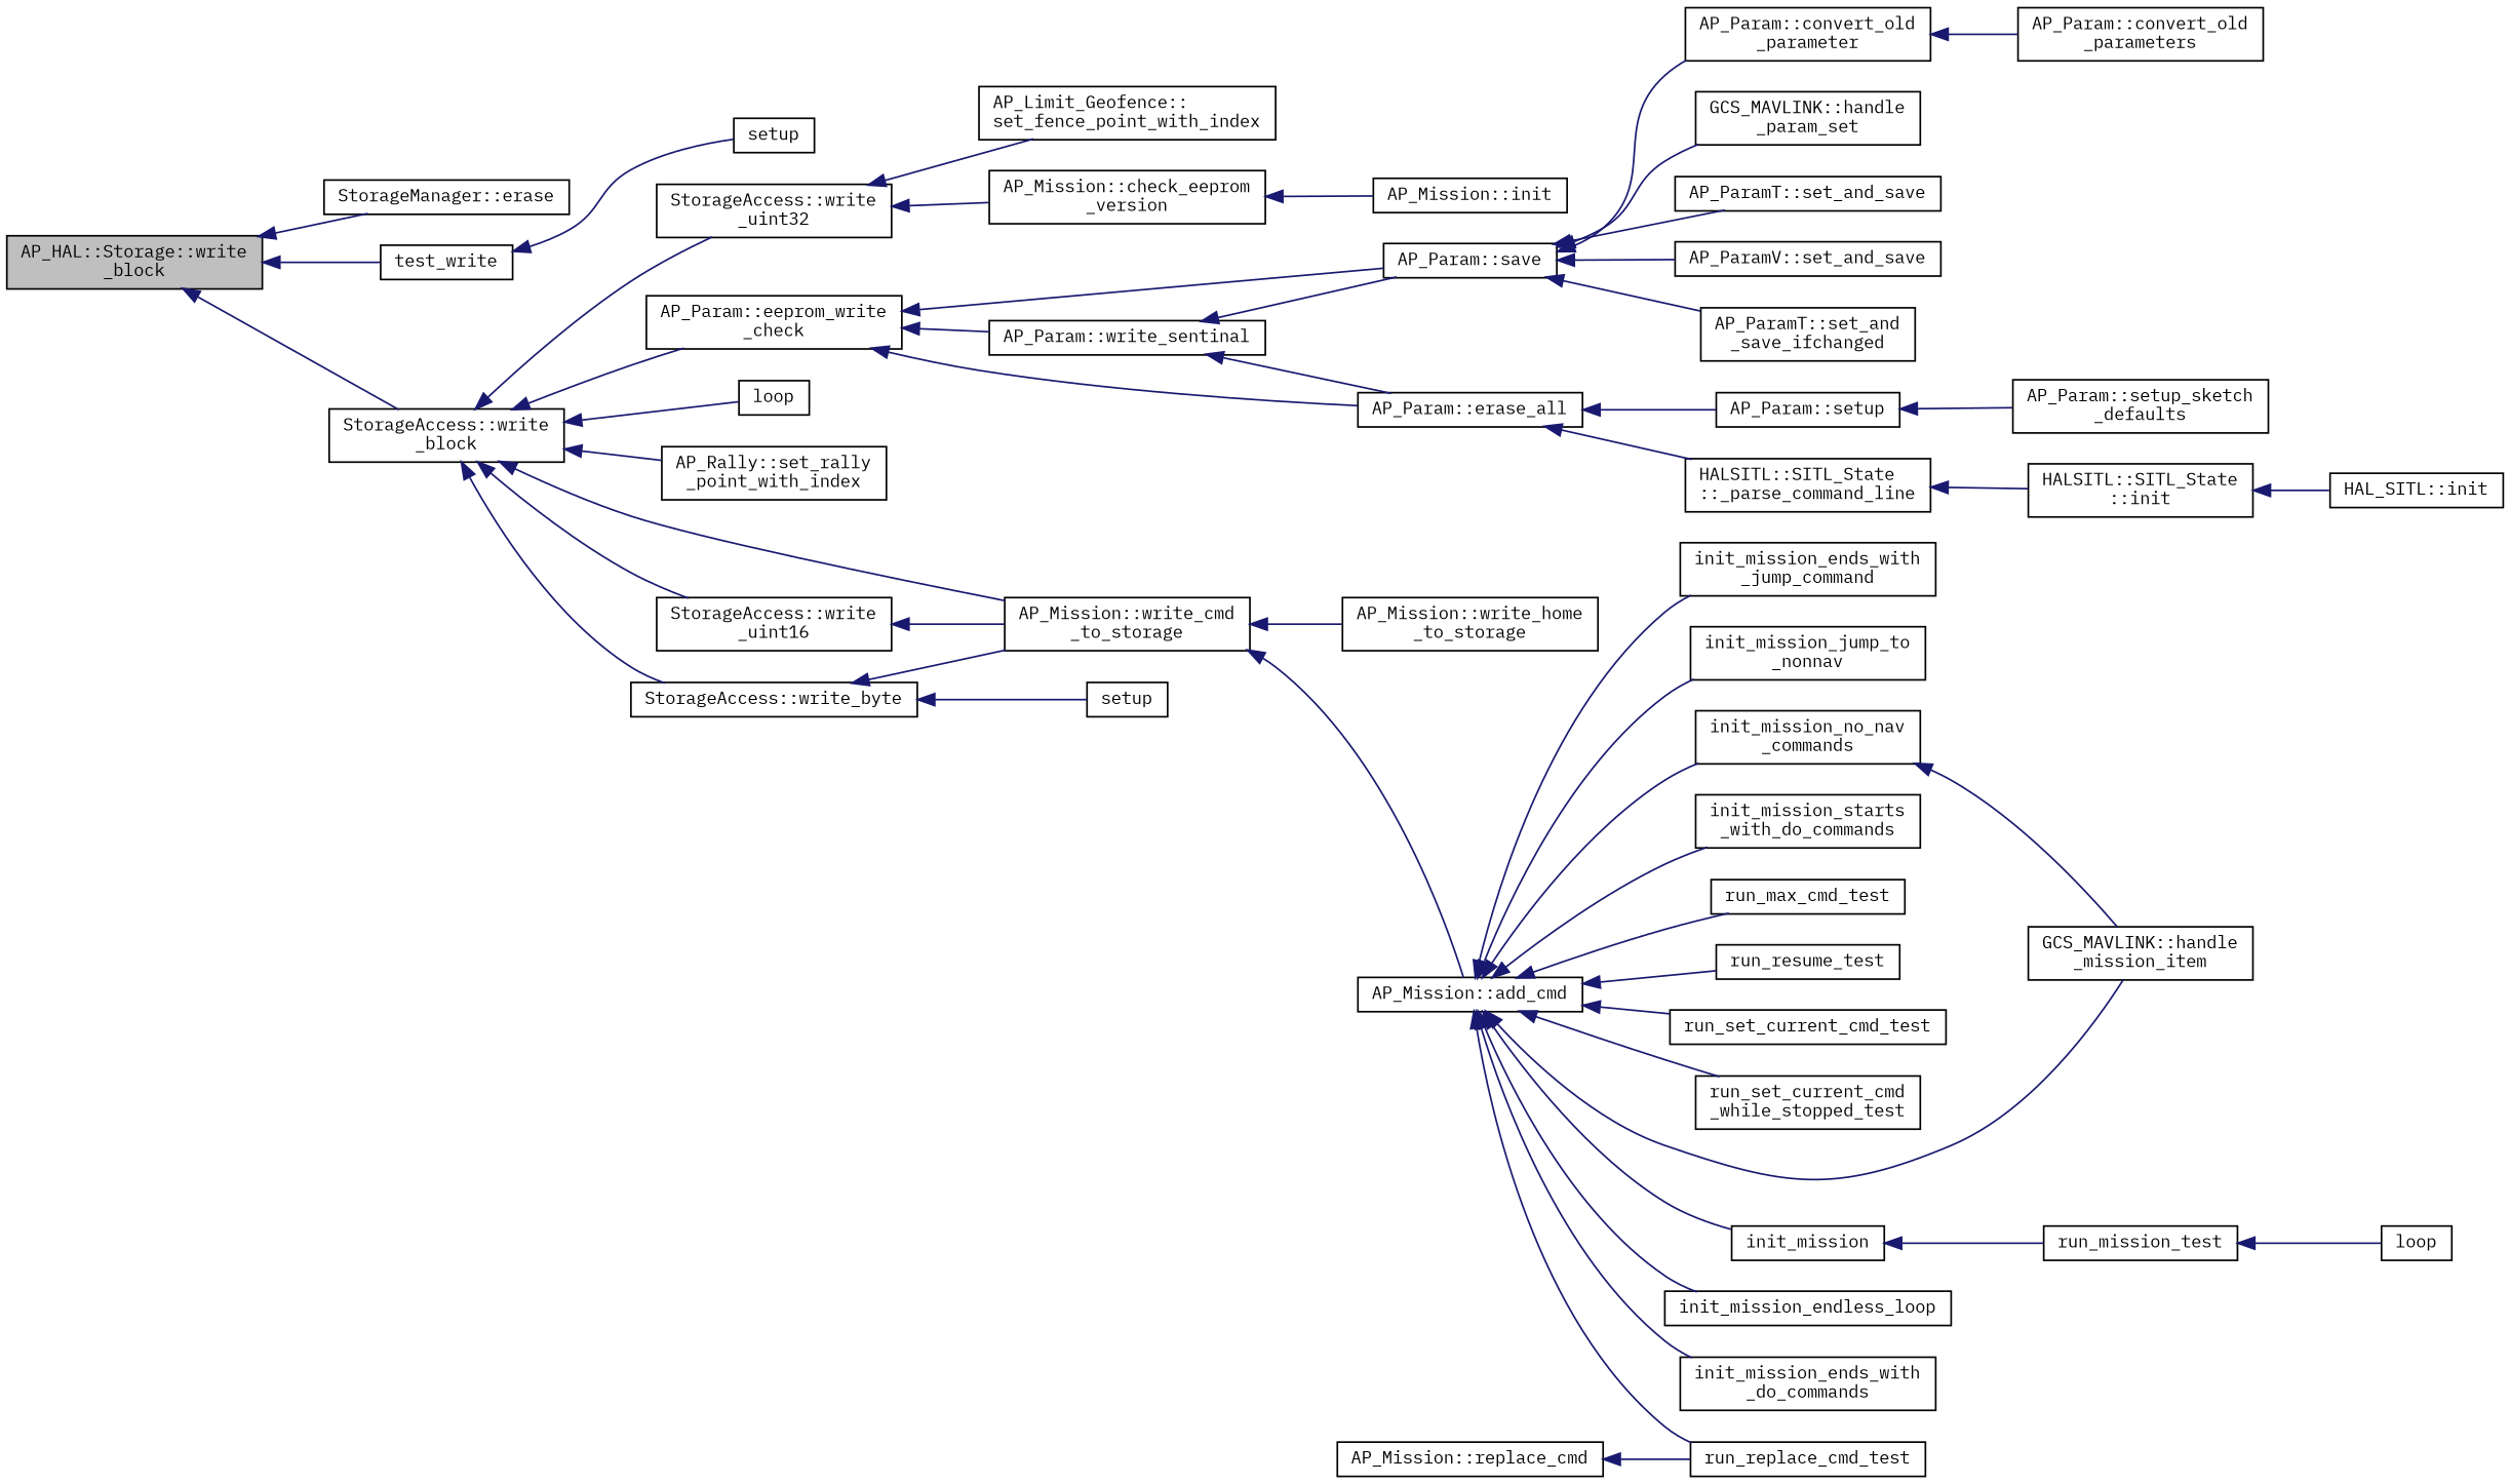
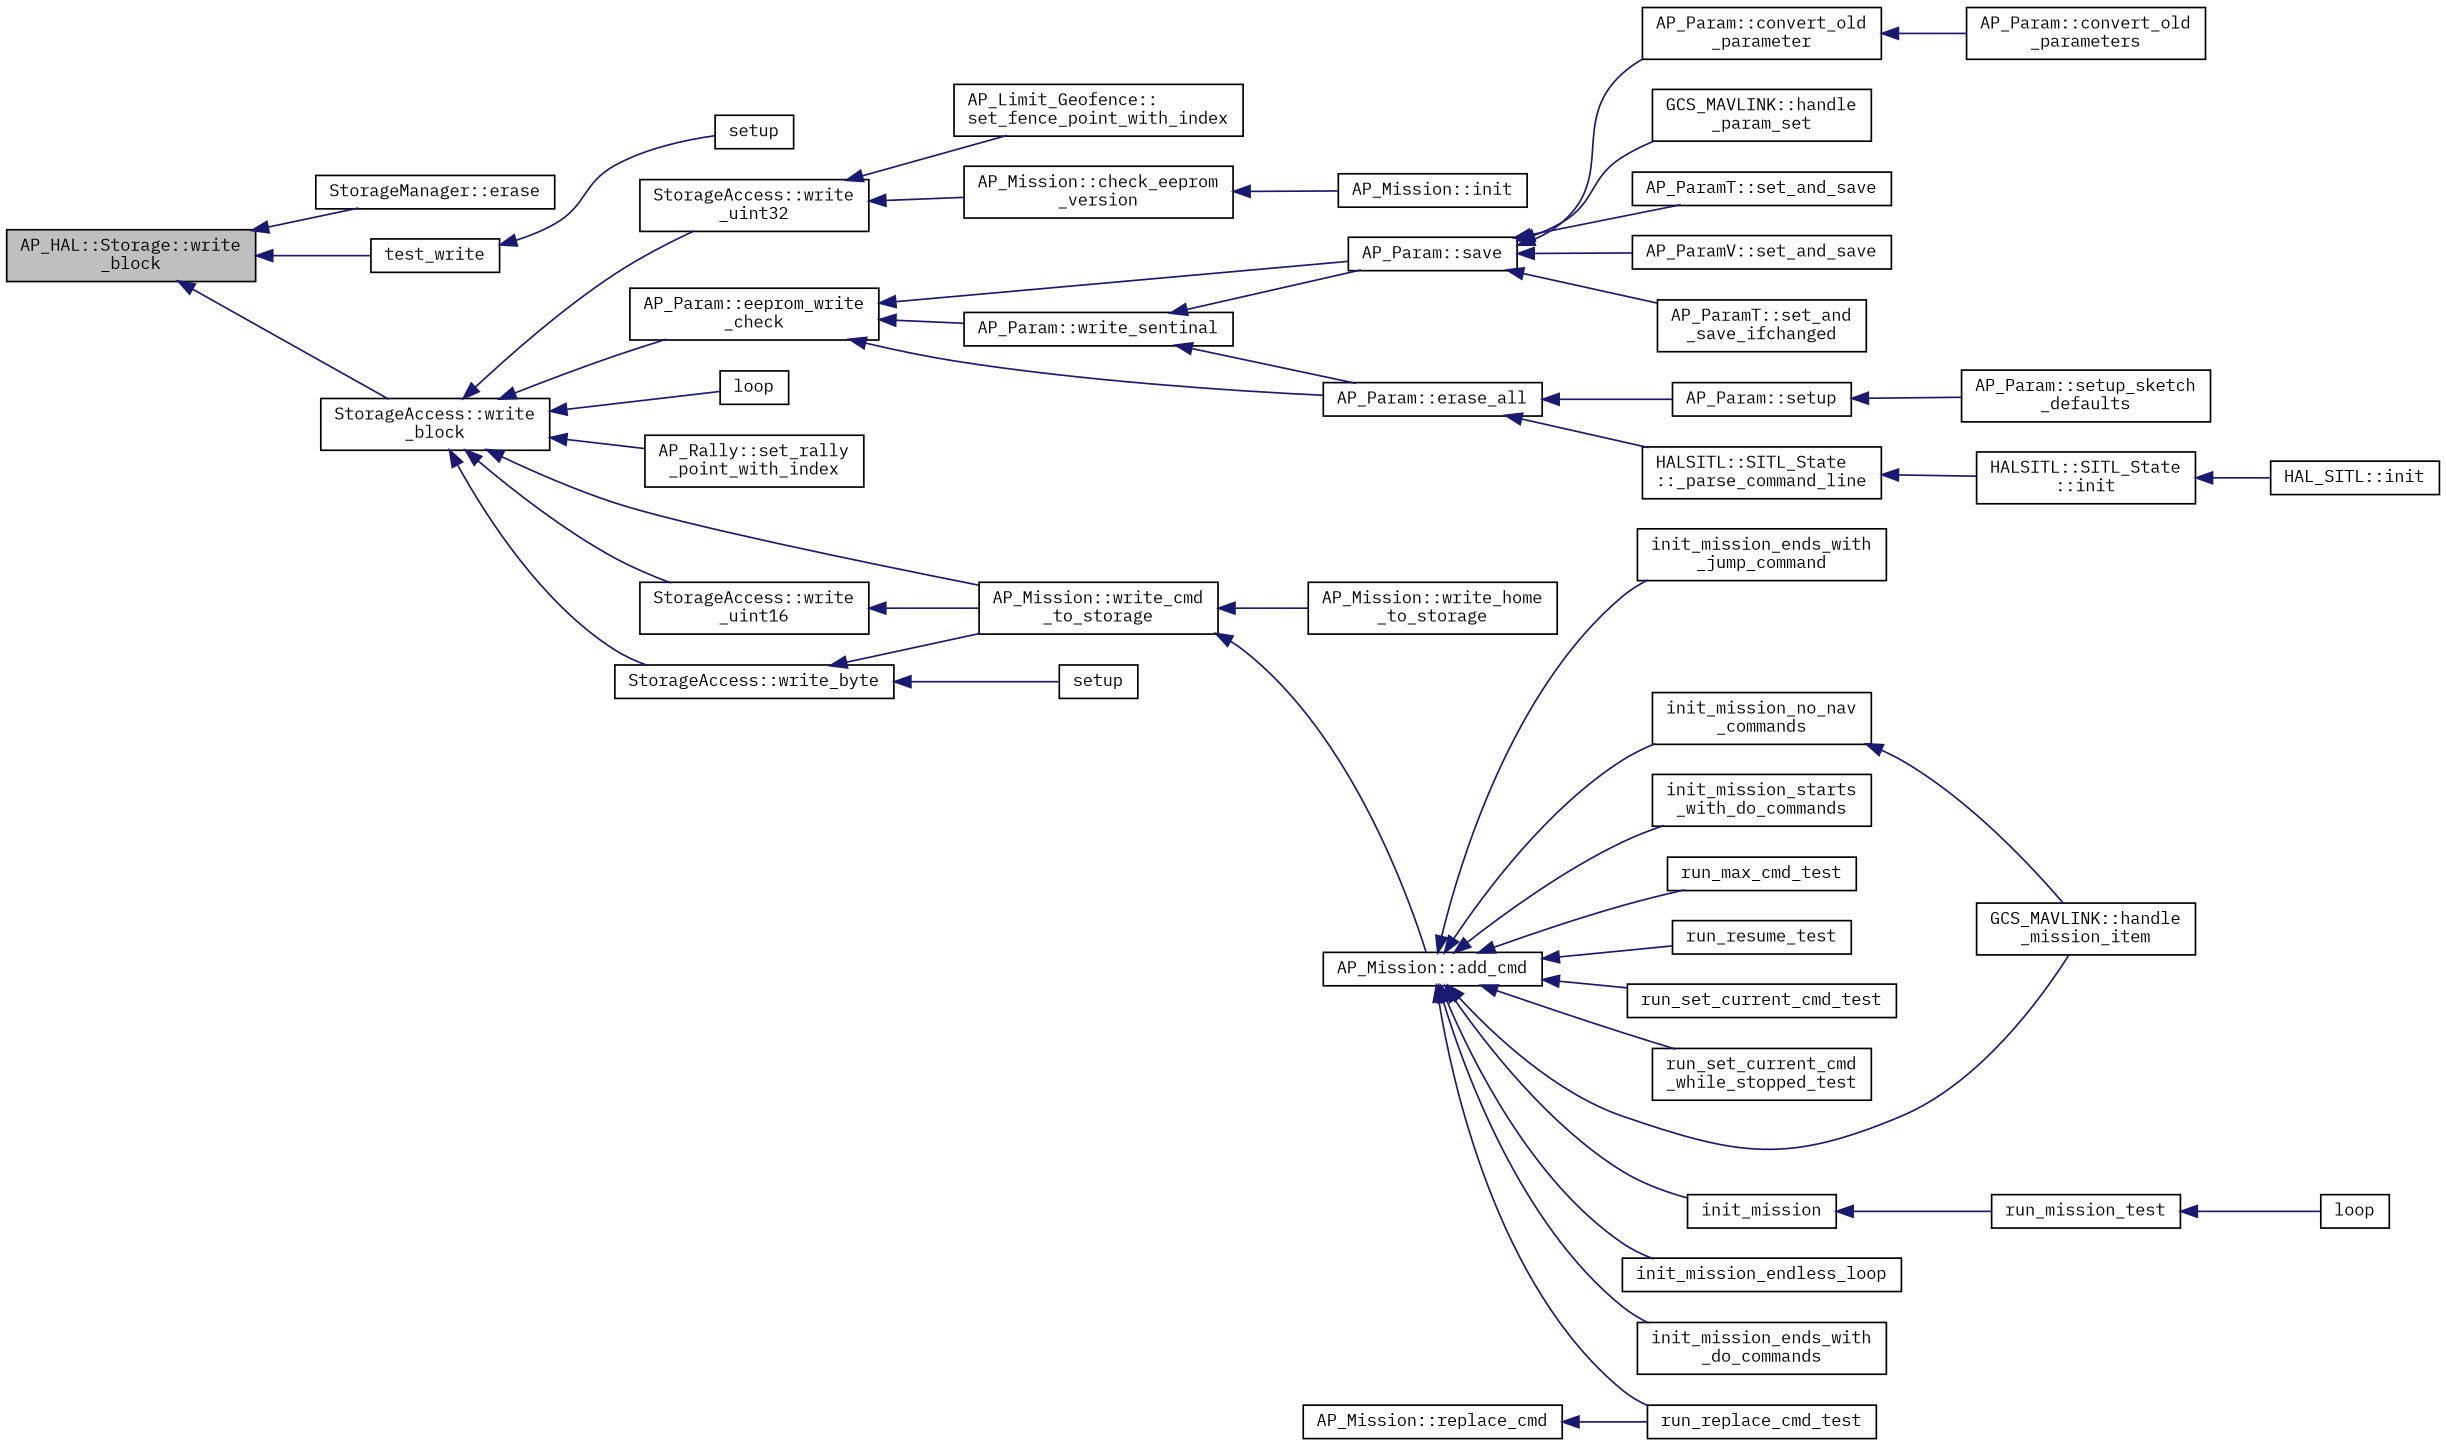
  digraph {
    fontname="IBM Plex Mono"
    rankdir=LR
    node [color=black fillcolor=white fontname="IBM Plex Mono" fontsize=10 shape=record style=filled]
    edge [color=midnightblue dir=back fontname="IBM Plex Mono" fontsize=10 labelfontname=Helvetica labelfontsize=10 style=solid]
    n1 [fillcolor=grey75 fontcolor=black height=0.2 label="AP_HAL::Storage::write\l_block" width=0.4]
    n2 [height=0.2 label="StorageManager::erase" width=0.4]
    n3 [height=0.2 label=test_write width=0.4]
    n4 [height=0.2 label="StorageAccess::write\l_block" width=0.4]
    n5 [height=0.2 label=setup width=0.4]
    n6 [height=0.2 label="AP_Param::eeprom_write\l_check" width=0.4]
    n7 [height=0.2 label=loop width=0.4]
    n8 [height=0.2 label="AP_Rally::set_rally\l_point_with_index" width=0.4]
    n9 [height=0.2 label="StorageAccess::write_byte" width=0.4]
    n10 [height=0.2 label="AP_Mission::write_cmd\l_to_storage" width=0.4]
    n11 [height=0.2 label="StorageAccess::write\l_uint16" width=0.4]
    n12 [height=0.2 label="StorageAccess::write\l_uint32" width=0.4]
    n13 [height=0.2 label="AP_Param::erase_all" width=0.4]
    n14 [height=0.2 label="AP_Param::save" width=0.4]
    n15 [height=0.2 label="AP_Param::write_sentinal" width=0.4]
    n16 [height=0.2 label=setup width=0.4]
    n17 [height=0.2 label="AP_Mission::add_cmd" width=0.4]
    n18 [height=0.2 label="AP_Mission::write_home\l_to_storage" width=0.4]
    n19 [height=0.2 label="AP_Mission::check_eeprom\l_version" width=0.4]
    n20 [height=0.2 label="AP_Limit_Geofence::\lset_fence_point_with_index" width=0.4]
    n21 [height=0.2 label="HALSITL::SITL_State\l::_parse_command_line" width=0.4]
    n22 [height=0.2 label="AP_Param::setup" width=0.4]
    n23 [height=0.2 label="AP_Param::convert_old\l_parameter" width=0.4]
    n24 [height=0.2 label="GCS_MAVLINK::handle\l_param_set" width=0.4]
    n25 [height=0.2 label="AP_ParamT::set_and_save" width=0.4]
    n26 [height=0.2 label="AP_ParamV::set_and_save" width=0.4]
    n27 [height=0.2 label="AP_ParamT::set_and\l_save_ifchanged" width=0.4]
    n28 [height=0.2 label="HALSITL::SITL_State\l::init" width=0.4]
    n29 [height=0.2 label="AP_Param::setup_sketch\l_defaults" width=0.4]
    n30 [height=0.2 label="HAL_SITL::init" width=0.4]
    n31 [height=0.2 label="AP_Param::convert_old\l_parameters" width=0.4]
    n32 [height=0.2 label="GCS_MAVLINK::handle\l_mission_item" width=0.4]
    n33 [height=0.2 label=init_mission width=0.4]
    n34 [height=0.2 label=init_mission_endless_loop width=0.4]
    n35 [height=0.2 label="init_mission_ends_with\l_do_commands" width=0.4]
    n36 [height=0.2 label="init_mission_ends_with\l_jump_command" width=0.4]
-   n37 [height=0.2 label="init_mission_jump_to\l_nonnav" width=0.4]
    n38 [height=0.2 label="init_mission_no_nav\l_commands" width=0.4]
    n39 [height=0.2 label="init_mission_starts\l_with_do_commands" width=0.4]
    n40 [height=0.2 label=run_max_cmd_test width=0.4]
    n41 [height=0.2 label=run_replace_cmd_test width=0.4]
    n42 [height=0.2 label=run_resume_test width=0.4]
    n43 [height=0.2 label=run_set_current_cmd_test width=0.4]
    n44 [height=0.2 label="run_set_current_cmd\l_while_stopped_test" width=0.4]
    n45 [height=0.2 label="AP_Mission::replace_cmd" width=0.4]
    n46 [height=0.2 label=run_mission_test width=0.4]
    n47 [height=0.2 label=loop width=0.4]
    n48 [height=0.2 label="AP_Mission::init" width=0.4]
    n1 -> n2
    n1 -> n3
    n1 -> n4
    n3 -> n5
    n4 -> n6
    n4 -> n7
    n4 -> n8
    n4 -> n9
    n4 -> n10
    n4 -> n11
    n4 -> n12
    n6 -> n13
    n6 -> n14
    n6 -> n15
    n9 -> n10
    n9 -> n16
    n10 -> n17
    n10 -> n18
    n11 -> n10
    n12 -> n19
    n12 -> n20
    n13 -> n21
    n13 -> n22
    n14 -> n23
    n14 -> n24
    n14 -> n25
    n14 -> n26
    n14 -> n27
    n15 -> n13
    n15 -> n14
    n17 -> n32
    n17 -> n33
    n17 -> n34
    n17 -> n35
    n17 -> n36
-   n17 -> n37
    n17 -> n38
    n17 -> n39
    n17 -> n40
    n17 -> n41
    n17 -> n42
    n17 -> n43
    n17 -> n44
    n19 -> n48
    n21 -> n28
    n22 -> n29
    n23 -> n31
    n28 -> n30
    n33 -> n46
    n38 -> n32
    n45 -> n41
    n46 -> n47
  }
